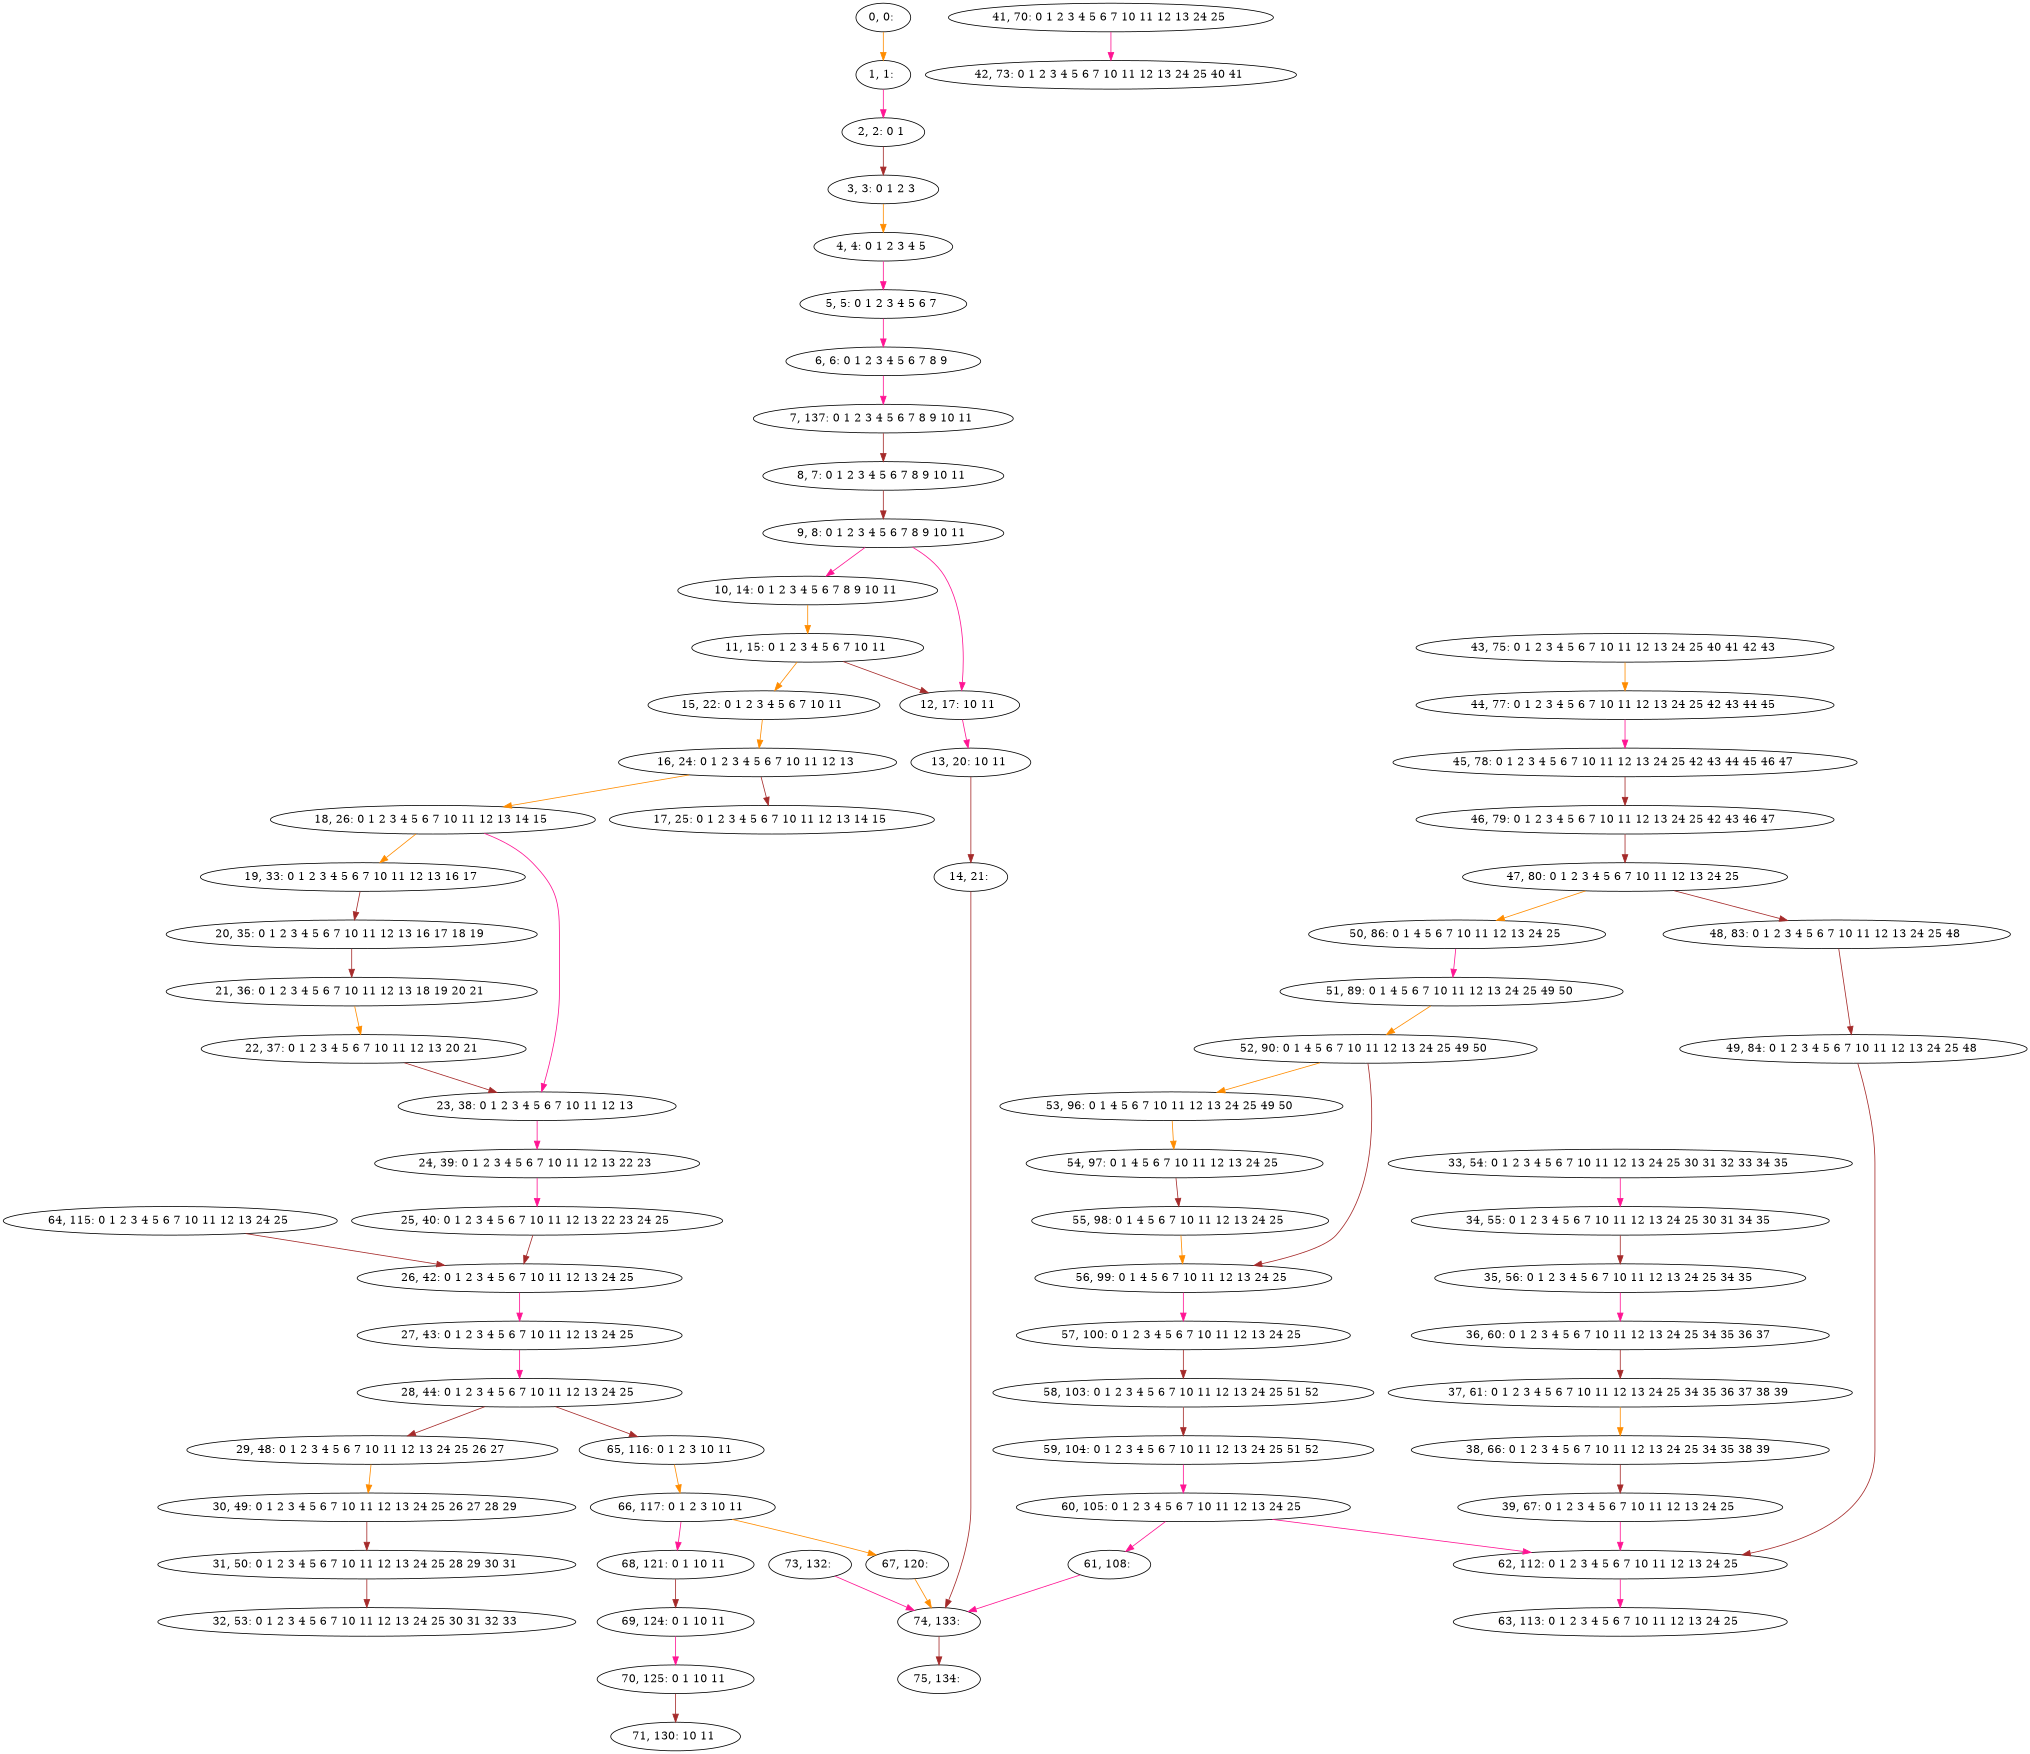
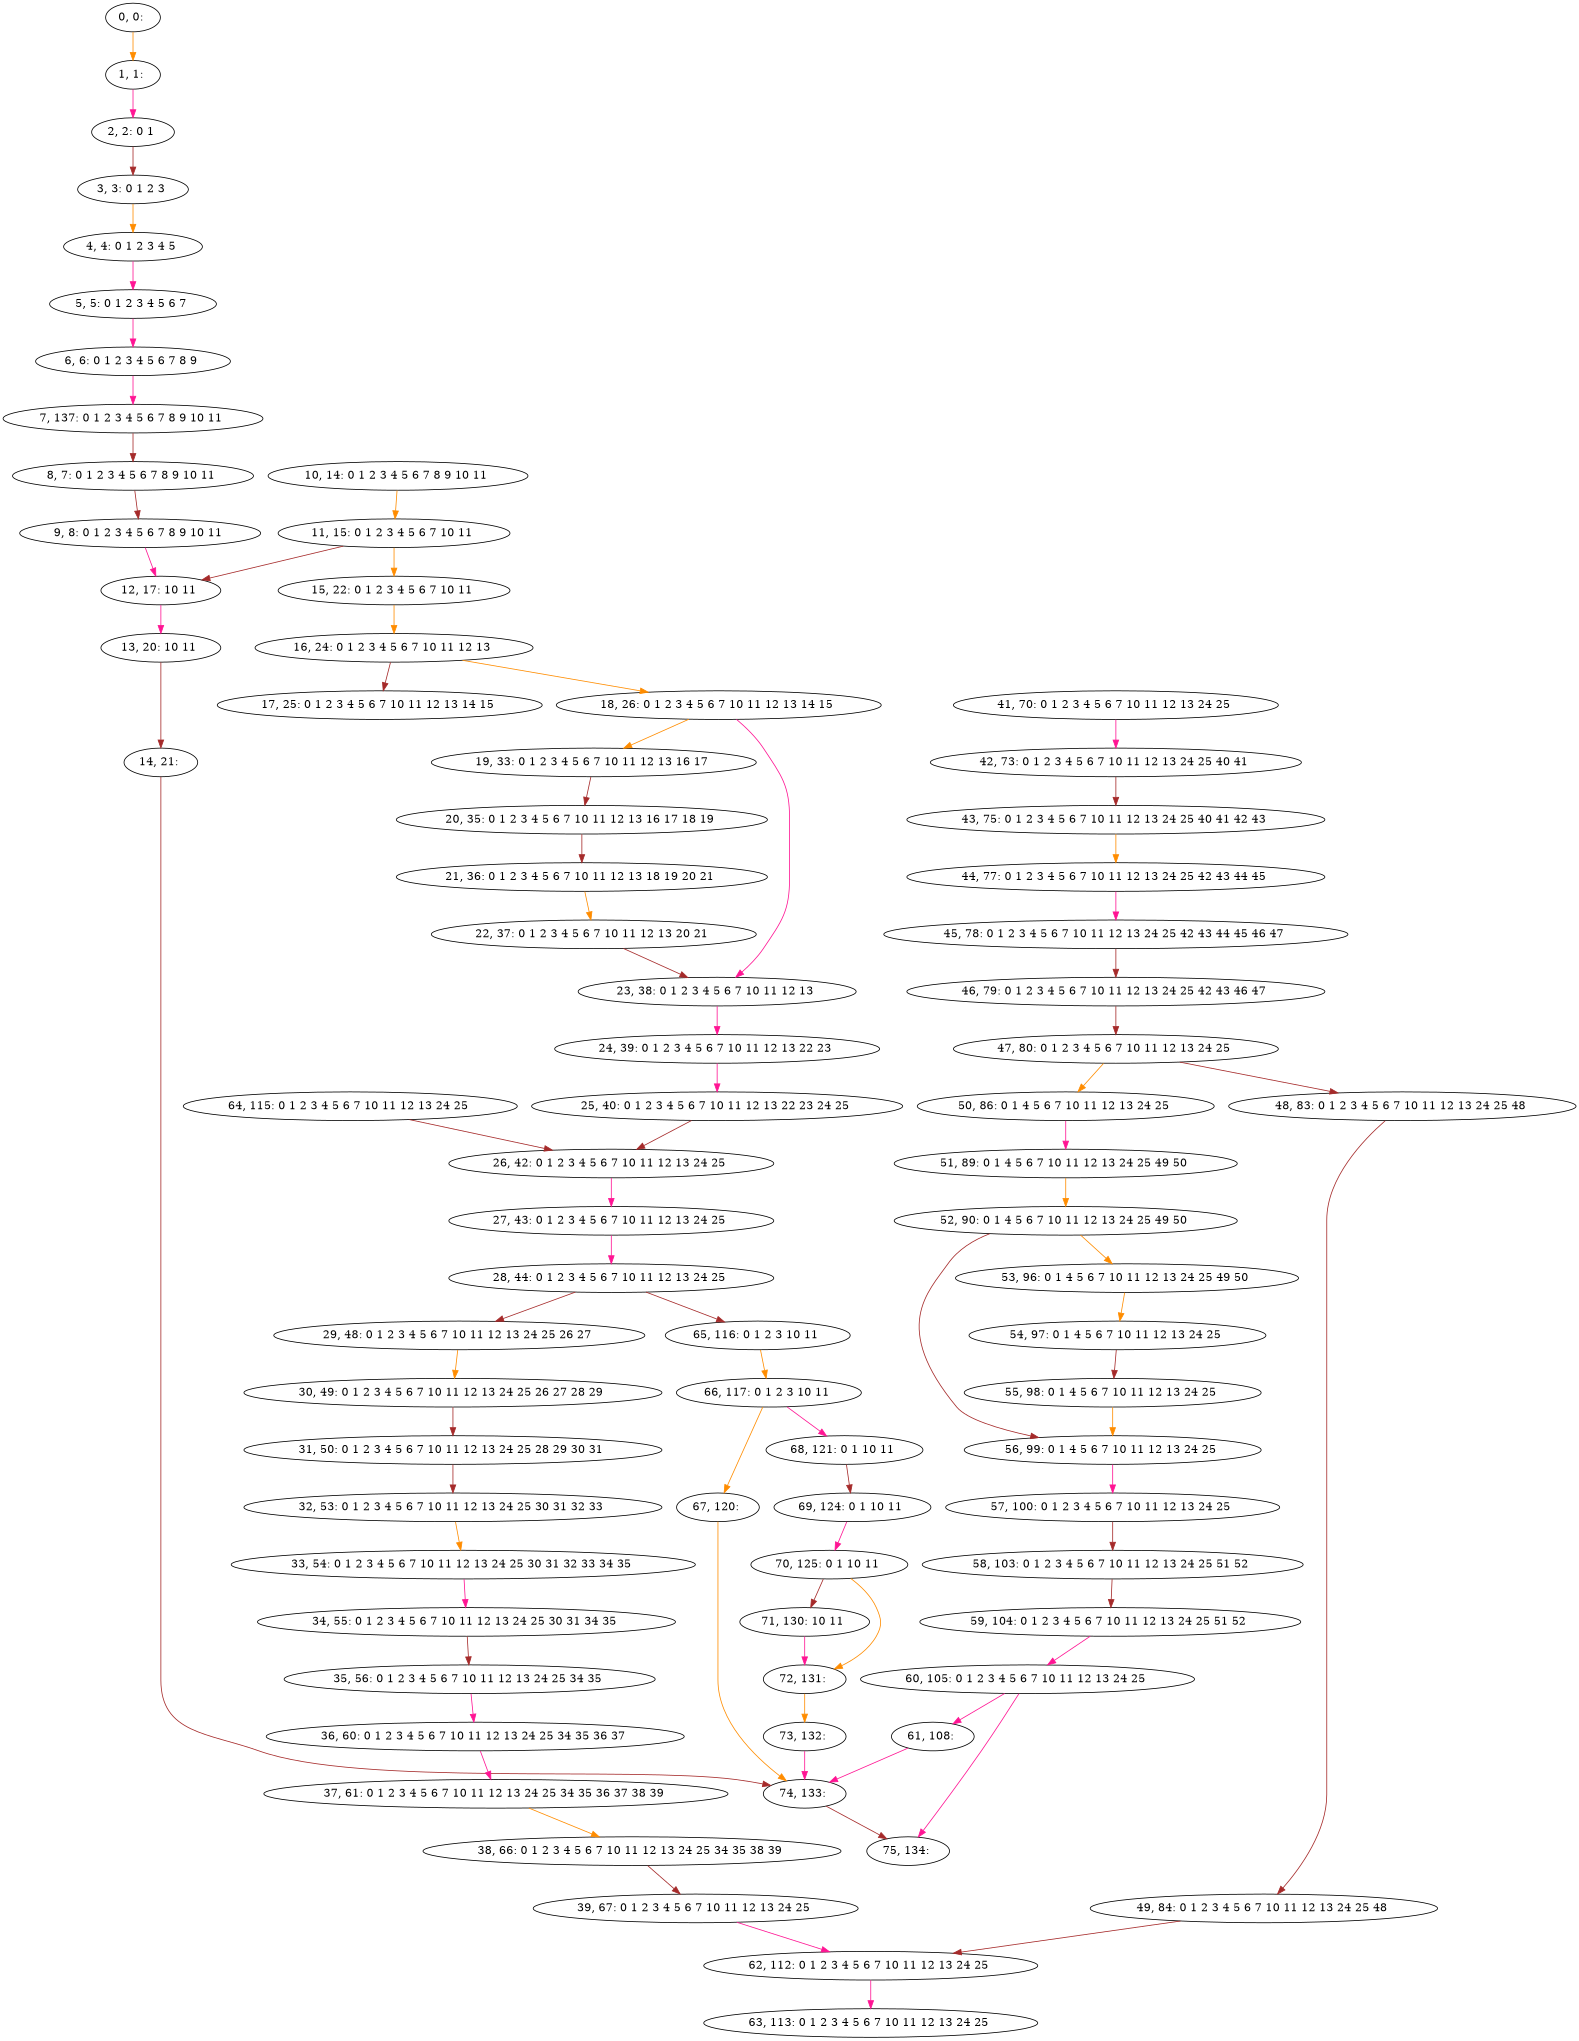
  digraph {
    edge [color=brown]
    n1 [label="0, 0: "]
    n2 [label="1, 1: "]
    n3 [label="2, 2: 0 1 "]
    n4 [label="3, 3: 0 1 2 3 "]
    n5 [label="4, 4: 0 1 2 3 4 5 "]
    n6 [label="5, 5: 0 1 2 3 4 5 6 7 "]
    n7 [label="6, 6: 0 1 2 3 4 5 6 7 8 9 "]
    n8 [label="7, 137: 0 1 2 3 4 5 6 7 8 9 10 11 "]
    n9 [label="8, 7: 0 1 2 3 4 5 6 7 8 9 10 11 "]
    n10 [label="9, 8: 0 1 2 3 4 5 6 7 8 9 10 11 "]
    n11 [label="10, 14: 0 1 2 3 4 5 6 7 8 9 10 11 "]
    n12 [label="12, 17: 10 11 "]
    n13 [label="11, 15: 0 1 2 3 4 5 6 7 10 11 "]
    n14 [label="13, 20: 10 11 "]
    n15 [label="15, 22: 0 1 2 3 4 5 6 7 10 11 "]
    n16 [label="16, 24: 0 1 2 3 4 5 6 7 10 11 12 13 "]
    n17 [label="14, 21: "]
    n18 [label="74, 133: "]
    n19 [label="75, 134: "]
    n20 [label="17, 25: 0 1 2 3 4 5 6 7 10 11 12 13 14 15 "]
    n21 [label="18, 26: 0 1 2 3 4 5 6 7 10 11 12 13 14 15 "]
    n22 [label="19, 33: 0 1 2 3 4 5 6 7 10 11 12 13 16 17 "]
    n23 [label="23, 38: 0 1 2 3 4 5 6 7 10 11 12 13 "]
    n24 [label="20, 35: 0 1 2 3 4 5 6 7 10 11 12 13 16 17 18 19 "]
    n25 [label="24, 39: 0 1 2 3 4 5 6 7 10 11 12 13 22 23 "]
    n26 [label="21, 36: 0 1 2 3 4 5 6 7 10 11 12 13 18 19 20 21 "]
    n27 [label="22, 37: 0 1 2 3 4 5 6 7 10 11 12 13 20 21 "]
    n28 [label="25, 40: 0 1 2 3 4 5 6 7 10 11 12 13 22 23 24 25 "]
    n29 [label="26, 42: 0 1 2 3 4 5 6 7 10 11 12 13 24 25 "]
    n30 [label="27, 43: 0 1 2 3 4 5 6 7 10 11 12 13 24 25 "]
    n31 [label="28, 44: 0 1 2 3 4 5 6 7 10 11 12 13 24 25 "]
    n32 [label="29, 48: 0 1 2 3 4 5 6 7 10 11 12 13 24 25 26 27 "]
    n33 [label="65, 116: 0 1 2 3 10 11 "]
    n34 [label="30, 49: 0 1 2 3 4 5 6 7 10 11 12 13 24 25 26 27 28 29 "]
    n35 [label="66, 117: 0 1 2 3 10 11 "]
    n36 [label="31, 50: 0 1 2 3 4 5 6 7 10 11 12 13 24 25 28 29 30 31 "]
    n37 [label="32, 53: 0 1 2 3 4 5 6 7 10 11 12 13 24 25 30 31 32 33 "]
    n38 [label="33, 54: 0 1 2 3 4 5 6 7 10 11 12 13 24 25 30 31 32 33 34 35 "]
    n39 [label="34, 55: 0 1 2 3 4 5 6 7 10 11 12 13 24 25 30 31 34 35 "]
    n40 [label="35, 56: 0 1 2 3 4 5 6 7 10 11 12 13 24 25 34 35 "]
    n41 [label="36, 60: 0 1 2 3 4 5 6 7 10 11 12 13 24 25 34 35 36 37 "]
    n42 [label="37, 61: 0 1 2 3 4 5 6 7 10 11 12 13 24 25 34 35 36 37 38 39 "]
    n43 [label="38, 66: 0 1 2 3 4 5 6 7 10 11 12 13 24 25 34 35 38 39 "]
    n44 [label="39, 67: 0 1 2 3 4 5 6 7 10 11 12 13 24 25 "]
    n45 [label="62, 112: 0 1 2 3 4 5 6 7 10 11 12 13 24 25 "]
    n46 [label="63, 113: 0 1 2 3 4 5 6 7 10 11 12 13 24 25 "]
    n47 [label="41, 70: 0 1 2 3 4 5 6 7 10 11 12 13 24 25 "]
    n48 [label="42, 73: 0 1 2 3 4 5 6 7 10 11 12 13 24 25 40 41 "]
    n49 [label="43, 75: 0 1 2 3 4 5 6 7 10 11 12 13 24 25 40 41 42 43 "]
    n50 [label="44, 77: 0 1 2 3 4 5 6 7 10 11 12 13 24 25 42 43 44 45 "]
    n51 [label="45, 78: 0 1 2 3 4 5 6 7 10 11 12 13 24 25 42 43 44 45 46 47 "]
    n52 [label="46, 79: 0 1 2 3 4 5 6 7 10 11 12 13 24 25 42 43 46 47 "]
    n53 [label="47, 80: 0 1 2 3 4 5 6 7 10 11 12 13 24 25 "]
    n54 [label="48, 83: 0 1 2 3 4 5 6 7 10 11 12 13 24 25 48 "]
    n55 [label="50, 86: 0 1 4 5 6 7 10 11 12 13 24 25 "]
    n56 [label="49, 84: 0 1 2 3 4 5 6 7 10 11 12 13 24 25 48 "]
    n57 [label="51, 89: 0 1 4 5 6 7 10 11 12 13 24 25 49 50 "]
    n58 [label="52, 90: 0 1 4 5 6 7 10 11 12 13 24 25 49 50 "]
    n59 [label="53, 96: 0 1 4 5 6 7 10 11 12 13 24 25 49 50 "]
    n60 [label="56, 99: 0 1 4 5 6 7 10 11 12 13 24 25 "]
    n61 [label="54, 97: 0 1 4 5 6 7 10 11 12 13 24 25 "]
    n62 [label="57, 100: 0 1 2 3 4 5 6 7 10 11 12 13 24 25 "]
    n63 [label="55, 98: 0 1 4 5 6 7 10 11 12 13 24 25 "]
    n64 [label="58, 103: 0 1 2 3 4 5 6 7 10 11 12 13 24 25 51 52 "]
    n65 [label="59, 104: 0 1 2 3 4 5 6 7 10 11 12 13 24 25 51 52 "]
    n66 [label="60, 105: 0 1 2 3 4 5 6 7 10 11 12 13 24 25 "]
    n67 [label="61, 108: "]
    n68 [label="64, 115: 0 1 2 3 4 5 6 7 10 11 12 13 24 25 "]
    n69 [label="67, 120: "]
    n70 [label="68, 121: 0 1 10 11 "]
    n71 [label="69, 124: 0 1 10 11 "]
    n72 [label="70, 125: 0 1 10 11 "]
    n73 [label="71, 130: 10 11 "]
+   n74 [label="72, 131: "]
    n75 [label="73, 132: "]
    n1 -> n2 [color=darkorange]
    n2 -> n3 [color=deeppink]
    n3 -> n4
    n4 -> n5 [color=darkorange]
    n5 -> n6 [color=deeppink]
    n6 -> n7 [color=deeppink]
    n7 -> n8 [color=deeppink]
    n8 -> n9
    n9 -> n10
-   n10 -> n11 [color=deeppink]
    n10 -> n12 [color=deeppink]
    n11 -> n13 [color=darkorange]
    n12 -> n14 [color=deeppink]
    n13 -> n12
    n13 -> n15 [color=darkorange]
    n14 -> n17
    n15 -> n16 [color=darkorange]
    n16 -> n20
    n16 -> n21 [color=darkorange]
    n17 -> n18
    n18 -> n19
    n21 -> n22 [color=darkorange]
    n21 -> n23 [color=deeppink]
    n22 -> n24
    n23 -> n25 [color=deeppink]
    n24 -> n26
    n25 -> n28 [color=deeppink]
    n26 -> n27 [color=darkorange]
    n27 -> n23
    n28 -> n29
    n29 -> n30 [color=deeppink]
    n30 -> n31 [color=deeppink]
    n31 -> n32
    n31 -> n33
    n32 -> n34 [color=darkorange]
    n33 -> n35 [color=darkorange]
    n34 -> n36
    n35 -> n69 [color=darkorange]
    n35 -> n70 [color=deeppink]
    n36 -> n37
+   n37 -> n38 [color=darkorange]
    n38 -> n39 [color=deeppink]
    n39 -> n40
    n40 -> n41 [color=deeppink]
-   n41 -> n42
+   n41 -> n42 [color=deeppink]
    n42 -> n43 [color=darkorange]
    n43 -> n44
    n44 -> n45 [color=deeppink]
    n45 -> n46 [color=deeppink]
    n47 -> n48 [color=deeppink]
+   n48 -> n49
    n49 -> n50 [color=darkorange]
    n50 -> n51 [color=deeppink]
    n51 -> n52
    n52 -> n53
    n53 -> n54
    n53 -> n55 [color=darkorange]
    n54 -> n56
    n55 -> n57 [color=deeppink]
    n56 -> n45
    n57 -> n58 [color=darkorange]
    n58 -> n59 [color=darkorange]
    n58 -> n60
    n59 -> n61 [color=darkorange]
    n60 -> n62 [color=deeppink]
    n61 -> n63
    n62 -> n64
    n63 -> n60 [color=darkorange]
    n64 -> n65
    n65 -> n66 [color=deeppink]
-   n66 -> n45 [color=deeppink]
+   n66 -> n19 [color=deeppink]
    n66 -> n67 [color=deeppink]
    n67 -> n18 [color=deeppink]
    n68 -> n29
    n69 -> n18 [color=darkorange]
    n70 -> n71
    n71 -> n72 [color=deeppink]
    n72 -> n73
+   n72 -> n74 [color=darkorange]
+   n73 -> n74 [color=deeppink]
+   n74 -> n75 [color=darkorange]
    n75 -> n18 [color=deeppink]
  }
